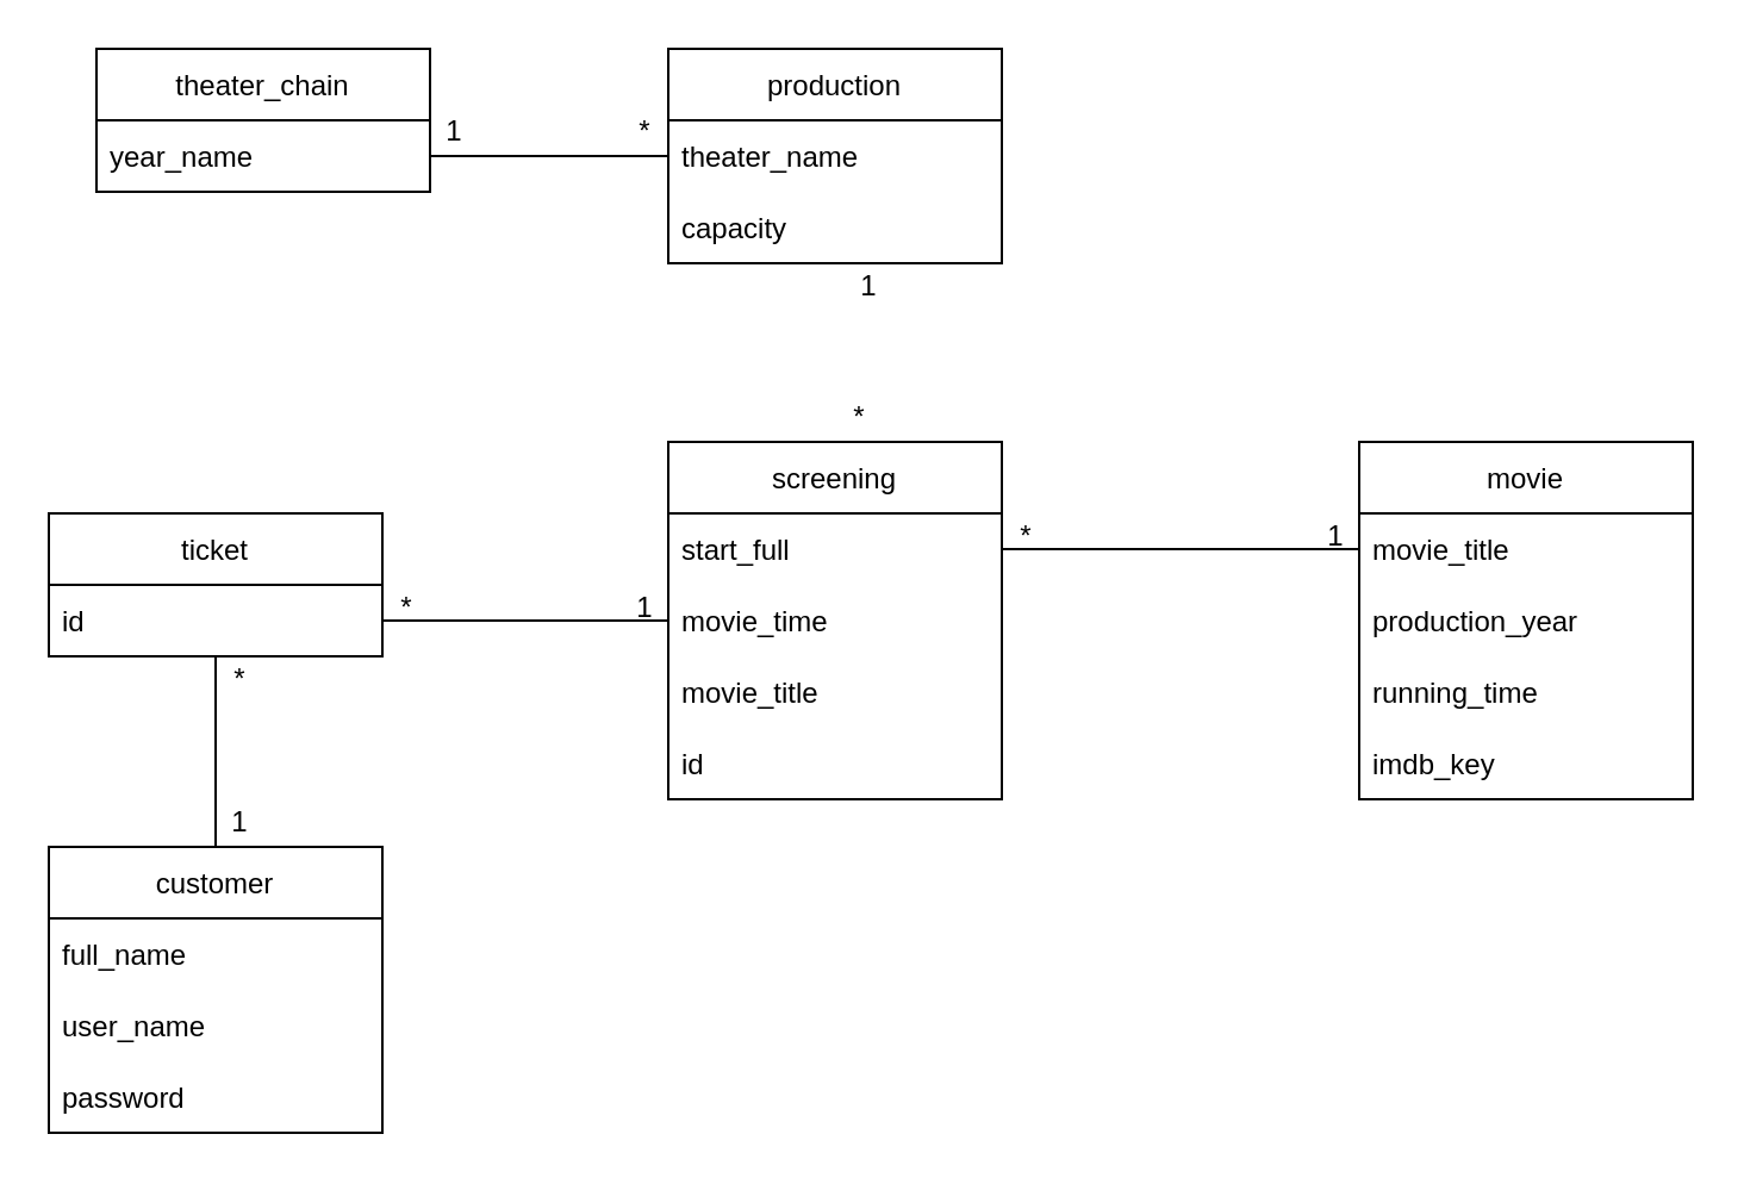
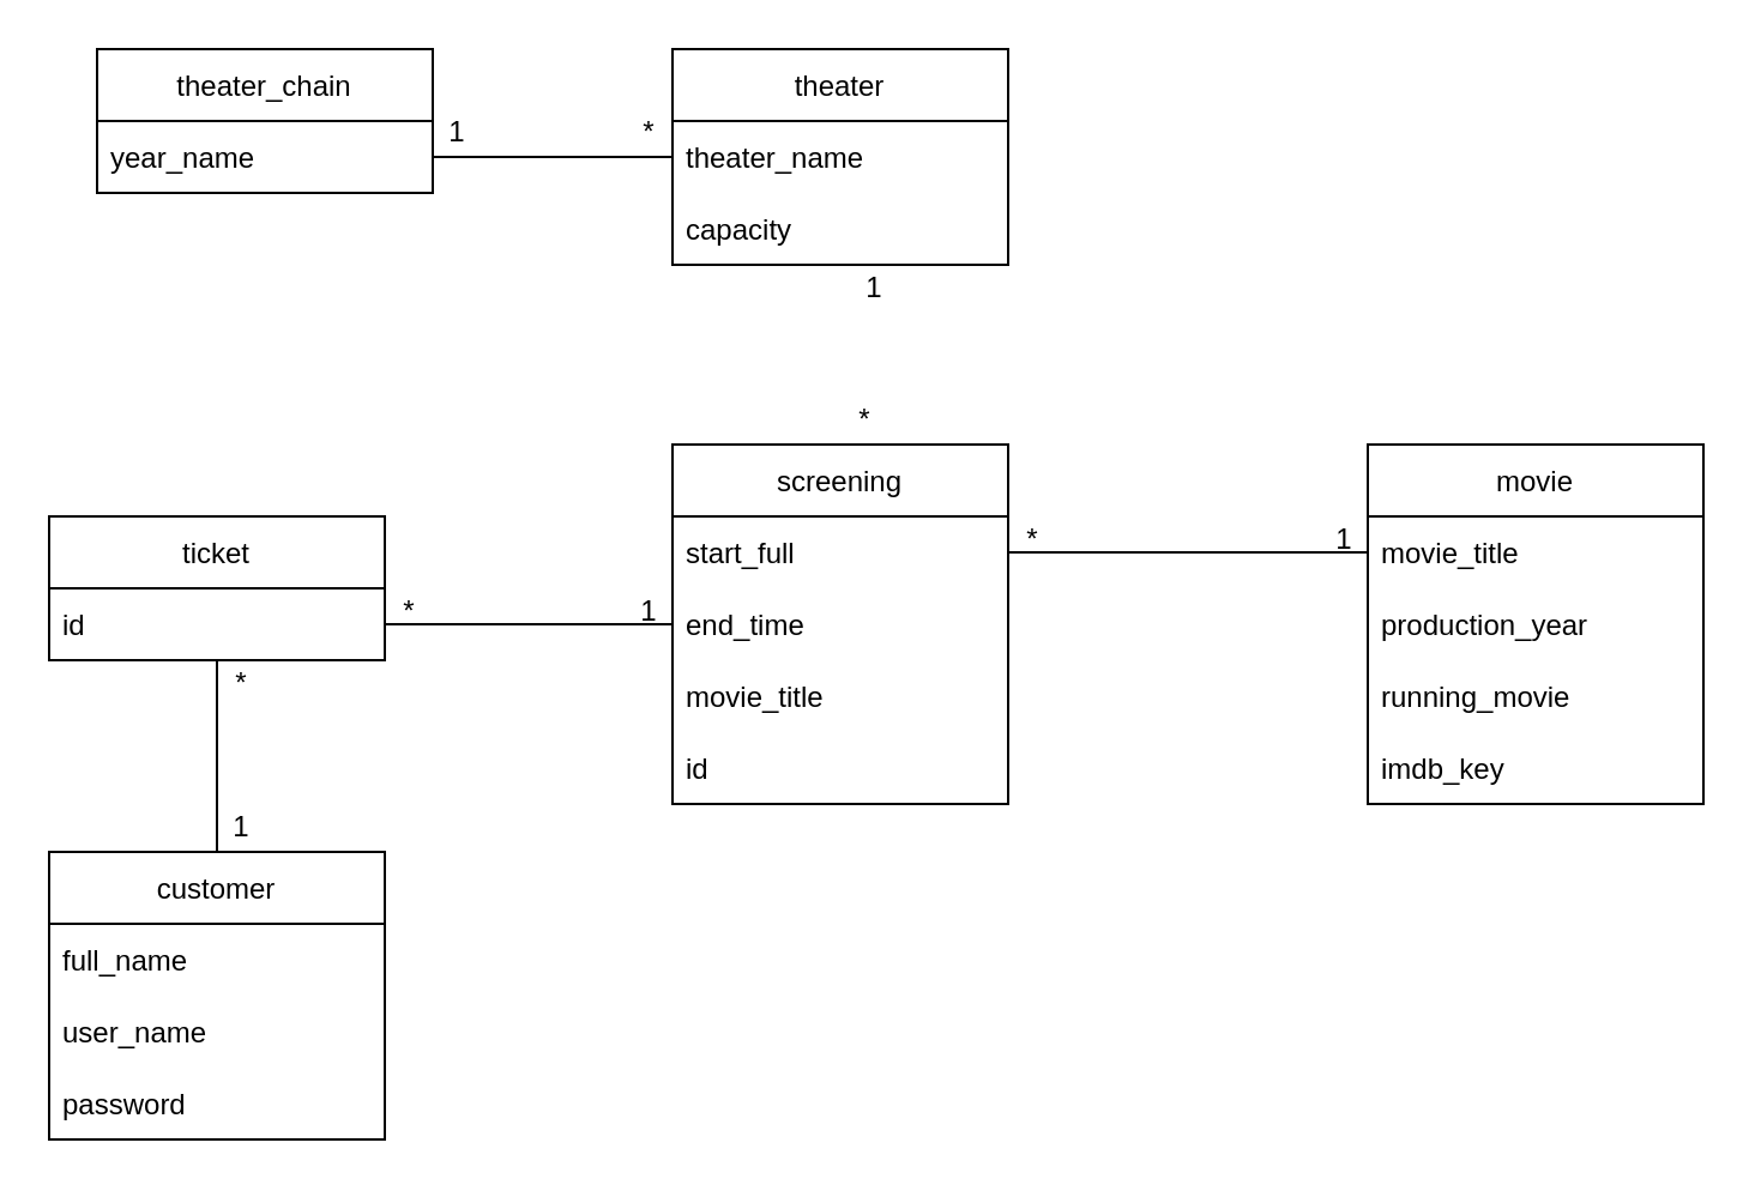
  <mxCell id="0" />
  <mxCell id="1" parent="0" />
  <mxCell id="2" value="theater_chain" style="swimlane;fontStyle=0;childLayout=stackLayout;horizontal=1;startSize=30;horizontalStack=0;resizeParent=1;resizeParentMax=0;resizeLast=0;collapsible=1;marginBottom=0;" vertex="1" parent="1"><mxGeometry x="40" y="20" width="140" height="60" as="geometry" /></mxCell>
  <mxCell id="3" value="year_name" style="text;strokeColor=none;fillColor=none;align=left;verticalAlign=middle;spacingLeft=4;spacingRight=4;overflow=hidden;points=[[0,0.5],[1,0.5]];portConstraint=eastwest;rotatable=0;" vertex="1" parent="2"><mxGeometry y="30" width="140" height="30" as="geometry" /></mxCell>
  <mxCell id="4" value="" style="endArrow=none;html=1;rounded=0;entryX=0;entryY=0.5;entryDx=0;entryDy=0;exitX=1;exitY=0.5;exitDx=0;exitDy=0;" edge="1" parent="1" source="3"><mxGeometry width="50" height="50" relative="1" as="geometry"><mxPoint x="330" y="295" as="sourcePoint" /><mxPoint x="280" y="65" as="targetPoint" /><Array as="points" /></mxGeometry></mxCell>
  <mxCell id="5" value="1" style="text;html=1;align=center;verticalAlign=middle;resizable=0;points=[];autosize=1;strokeColor=none;fillColor=none;" vertex="1" parent="1"><mxGeometry x="180" y="45" width="20" height="20" as="geometry" /></mxCell>
  <mxCell id="6" value="*" style="text;html=1;align=center;verticalAlign=middle;resizable=0;points=[];autosize=1;strokeColor=none;fillColor=none;" vertex="1" parent="1"><mxGeometry x="260" y="45" width="20" height="20" as="geometry" /></mxCell>
  <mxCell id="7" value="screening" style="swimlane;fontStyle=0;childLayout=stackLayout;horizontal=1;startSize=30;horizontalStack=0;resizeParent=1;resizeParentMax=0;resizeLast=0;collapsible=1;marginBottom=0;" vertex="1" parent="1"><mxGeometry x="280" y="185" width="140" height="150" as="geometry" /></mxCell>
  <mxCell id="8" value="start_full    " style="text;strokeColor=none;fillColor=none;align=left;verticalAlign=middle;spacingLeft=4;spacingRight=4;overflow=hidden;points=[[0,0.5],[1,0.5]];portConstraint=eastwest;rotatable=0;" vertex="1" parent="7"><mxGeometry y="30" width="140" height="30" as="geometry" /></mxCell>
- <mxCell id="9" value="movie_time " style="text;strokeColor=none;fillColor=none;align=left;verticalAlign=middle;spacingLeft=4;spacingRight=4;overflow=hidden;points=[[0,0.5],[1,0.5]];portConstraint=eastwest;rotatable=0;" vertex="1" parent="7"><mxGeometry y="60" width="140" height="30" as="geometry" /></mxCell>
+ <mxCell id="9" value="end_time " style="text;strokeColor=none;fillColor=none;align=left;verticalAlign=middle;spacingLeft=4;spacingRight=4;overflow=hidden;points=[[0,0.5],[1,0.5]];portConstraint=eastwest;rotatable=0;" vertex="1" parent="7"><mxGeometry y="60" width="140" height="30" as="geometry" /></mxCell>
  <mxCell id="10" value="movie_title" style="text;strokeColor=none;fillColor=none;align=left;verticalAlign=middle;spacingLeft=4;spacingRight=4;overflow=hidden;points=[[0,0.5],[1,0.5]];portConstraint=eastwest;rotatable=0;" vertex="1" parent="7"><mxGeometry y="90" width="140" height="30" as="geometry" /></mxCell>
  <mxCell id="11" value="id" style="text;strokeColor=none;fillColor=none;align=left;verticalAlign=middle;spacingLeft=4;spacingRight=4;overflow=hidden;points=[[0,0.5],[1,0.5]];portConstraint=eastwest;rotatable=0;" vertex="1" parent="7"><mxGeometry y="120" width="140" height="30" as="geometry" /></mxCell>
  <mxCell id="12" value="movie" style="swimlane;fontStyle=0;childLayout=stackLayout;horizontal=1;startSize=30;horizontalStack=0;resizeParent=1;resizeParentMax=0;resizeLast=0;collapsible=1;marginBottom=0;" vertex="1" parent="1"><mxGeometry x="570" y="185" width="140" height="150" as="geometry" /></mxCell>
  <mxCell id="13" value="movie_title" style="text;strokeColor=none;fillColor=none;align=left;verticalAlign=middle;spacingLeft=4;spacingRight=4;overflow=hidden;points=[[0,0.5],[1,0.5]];portConstraint=eastwest;rotatable=0;" vertex="1" parent="12"><mxGeometry y="30" width="140" height="30" as="geometry" /></mxCell>
  <mxCell id="14" value="production_year" style="text;strokeColor=none;fillColor=none;align=left;verticalAlign=middle;spacingLeft=4;spacingRight=4;overflow=hidden;points=[[0,0.5],[1,0.5]];portConstraint=eastwest;rotatable=0;" vertex="1" parent="12"><mxGeometry y="60" width="140" height="30" as="geometry" /></mxCell>
- <mxCell id="15" value="running_time" style="text;strokeColor=none;fillColor=none;align=left;verticalAlign=middle;spacingLeft=4;spacingRight=4;overflow=hidden;points=[[0,0.5],[1,0.5]];portConstraint=eastwest;rotatable=0;" vertex="1" parent="12"><mxGeometry y="90" width="140" height="30" as="geometry" /></mxCell>
+ <mxCell id="15" value="running_movie" style="text;strokeColor=none;fillColor=none;align=left;verticalAlign=middle;spacingLeft=4;spacingRight=4;overflow=hidden;points=[[0,0.5],[1,0.5]];portConstraint=eastwest;rotatable=0;" vertex="1" parent="12"><mxGeometry y="90" width="140" height="30" as="geometry" /></mxCell>
  <mxCell id="16" value="imdb_key" style="text;strokeColor=none;fillColor=none;align=left;verticalAlign=middle;spacingLeft=4;spacingRight=4;overflow=hidden;points=[[0,0.5],[1,0.5]];portConstraint=eastwest;rotatable=0;" vertex="1" parent="12"><mxGeometry y="120" width="140" height="30" as="geometry" /></mxCell>
  <mxCell id="17" value="ticket" style="swimlane;fontStyle=0;childLayout=stackLayout;horizontal=1;startSize=30;horizontalStack=0;resizeParent=1;resizeParentMax=0;resizeLast=0;collapsible=1;marginBottom=0;" vertex="1" parent="1"><mxGeometry x="20" y="215" width="140" height="60" as="geometry" /></mxCell>
  <mxCell id="18" value="id" style="text;strokeColor=none;fillColor=none;align=left;verticalAlign=middle;spacingLeft=4;spacingRight=4;overflow=hidden;points=[[0,0.5],[1,0.5]];portConstraint=eastwest;rotatable=0;" vertex="1" parent="17"><mxGeometry y="30" width="140" height="30" as="geometry" /></mxCell>
  <mxCell id="19" value="" style="endArrow=none;html=1;rounded=0;exitX=0;exitY=0.5;exitDx=0;exitDy=0;" edge="1" parent="1" source="9" target="18"><mxGeometry width="50" height="50" relative="1" as="geometry"><mxPoint x="310" y="245" as="sourcePoint" /><mxPoint x="360" y="195" as="targetPoint" /></mxGeometry></mxCell>
  <mxCell id="20" value="*" style="text;html=1;align=center;verticalAlign=middle;resizable=0;points=[];autosize=1;strokeColor=none;fillColor=none;" vertex="1" parent="1"><mxGeometry x="160" y="245" width="20" height="20" as="geometry" /></mxCell>
  <mxCell id="21" value="1" style="text;html=1;align=center;verticalAlign=middle;resizable=0;points=[];autosize=1;strokeColor=none;fillColor=none;" vertex="1" parent="1"><mxGeometry x="260" y="245" width="20" height="20" as="geometry" /></mxCell>
  <mxCell id="22" value="" style="endArrow=none;html=1;rounded=0;exitX=1;exitY=0.5;exitDx=0;exitDy=0;" edge="1" parent="1" source="8" target="13"><mxGeometry width="50" height="50" relative="1" as="geometry"><mxPoint x="310" y="245" as="sourcePoint" /><mxPoint x="360" y="195" as="targetPoint" /></mxGeometry></mxCell>
  <mxCell id="23" value="*" style="text;html=1;align=center;verticalAlign=middle;resizable=0;points=[];autosize=1;strokeColor=none;fillColor=none;" vertex="1" parent="1"><mxGeometry x="420" y="215" width="20" height="20" as="geometry" /></mxCell>
  <mxCell id="24" value="1" style="text;html=1;align=center;verticalAlign=middle;resizable=0;points=[];autosize=1;strokeColor=none;fillColor=none;" vertex="1" parent="1"><mxGeometry x="550" y="215" width="20" height="20" as="geometry" /></mxCell>
  <mxCell id="25" value="customer" style="swimlane;fontStyle=0;childLayout=stackLayout;horizontal=1;startSize=30;horizontalStack=0;resizeParent=1;resizeParentMax=0;resizeLast=0;collapsible=1;marginBottom=0;" vertex="1" parent="1"><mxGeometry x="20" y="355" width="140" height="120" as="geometry" /></mxCell>
  <mxCell id="26" value="full_name" style="text;strokeColor=none;fillColor=none;align=left;verticalAlign=middle;spacingLeft=4;spacingRight=4;overflow=hidden;points=[[0,0.5],[1,0.5]];portConstraint=eastwest;rotatable=0;" vertex="1" parent="25"><mxGeometry y="30" width="140" height="30" as="geometry" /></mxCell>
  <mxCell id="27" value="user_name" style="text;strokeColor=none;fillColor=none;align=left;verticalAlign=middle;spacingLeft=4;spacingRight=4;overflow=hidden;points=[[0,0.5],[1,0.5]];portConstraint=eastwest;rotatable=0;" vertex="1" parent="25"><mxGeometry y="60" width="140" height="30" as="geometry" /></mxCell>
  <mxCell id="28" value="password" style="text;strokeColor=none;fillColor=none;align=left;verticalAlign=middle;spacingLeft=4;spacingRight=4;overflow=hidden;points=[[0,0.5],[1,0.5]];portConstraint=eastwest;rotatable=0;" vertex="1" parent="25"><mxGeometry y="90" width="140" height="30" as="geometry" /></mxCell>
  <mxCell id="29" value="" style="endArrow=none;html=1;rounded=0;exitX=0.5;exitY=0;exitDx=0;exitDy=0;" edge="1" parent="1" source="25" target="18"><mxGeometry width="50" height="50" relative="1" as="geometry"><mxPoint x="310" y="245" as="sourcePoint" /><mxPoint x="360" y="195" as="targetPoint" /></mxGeometry></mxCell>
  <mxCell id="30" value="*" style="text;html=1;align=center;verticalAlign=middle;resizable=0;points=[];autosize=1;strokeColor=none;fillColor=none;" vertex="1" parent="1"><mxGeometry x="90" y="275" width="20" height="20" as="geometry" /></mxCell>
  <mxCell id="31" value="1" style="text;html=1;align=center;verticalAlign=middle;resizable=0;points=[];autosize=1;strokeColor=none;fillColor=none;" vertex="1" parent="1"><mxGeometry x="90" y="335" width="20" height="20" as="geometry" /></mxCell>
  <mxCell id="32" value="1" style="text;html=1;align=center;verticalAlign=middle;resizable=0;points=[];autosize=1;strokeColor=none;fillColor=none;" vertex="1" parent="1"><mxGeometry x="354" y="110" width="20" height="20" as="geometry" /></mxCell>
  <mxCell id="33" value="*" style="text;html=1;align=center;verticalAlign=middle;resizable=0;points=[];autosize=1;strokeColor=none;fillColor=none;" vertex="1" parent="1"><mxGeometry x="350" y="165" width="20" height="20" as="geometry" /></mxCell>
- <mxCell id="34" value="production" style="swimlane;fontStyle=0;childLayout=stackLayout;horizontal=1;startSize=30;horizontalStack=0;resizeParent=1;resizeParentMax=0;resizeLast=0;collapsible=1;marginBottom=0;" vertex="1" parent="1"><mxGeometry x="280" y="20" width="140" height="90" as="geometry" /></mxCell>
+ <mxCell id="34" value="theater" style="swimlane;fontStyle=0;childLayout=stackLayout;horizontal=1;startSize=30;horizontalStack=0;resizeParent=1;resizeParentMax=0;resizeLast=0;collapsible=1;marginBottom=0;" vertex="1" parent="1"><mxGeometry x="280" y="20" width="140" height="90" as="geometry" /></mxCell>
  <mxCell id="35" value="theater_name" style="text;strokeColor=none;fillColor=none;align=left;verticalAlign=middle;spacingLeft=4;spacingRight=4;overflow=hidden;points=[[0,0.5],[1,0.5]];portConstraint=eastwest;rotatable=0;" vertex="1" parent="34"><mxGeometry y="30" width="140" height="30" as="geometry" /></mxCell>
  <mxCell id="36" value="capacity" style="text;strokeColor=none;fillColor=none;align=left;verticalAlign=middle;spacingLeft=4;spacingRight=4;overflow=hidden;points=[[0,0.5],[1,0.5]];portConstraint=eastwest;rotatable=0;" vertex="1" parent="34"><mxGeometry y="60" width="140" height="30" as="geometry" /></mxCell>
